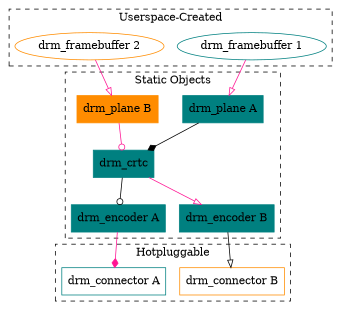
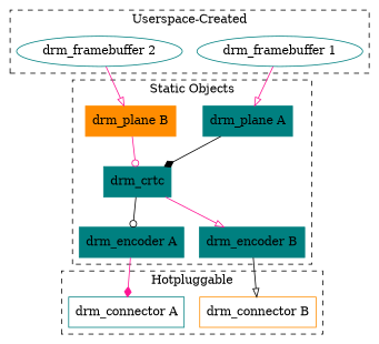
  digraph {
    node [bgcolor=grey color=teal shape=box style=filled]
    edge [arrowhead=onormal color=deeppink]
    "drm_plane A"
    drm_crtc
    "drm_encoder A"
    "drm_encoder B"
    "drm_plane B" [color=darkorange]
    "drm_framebuffer 1" [shape=oval bgcolor="" style=""]
-   "drm_framebuffer 2" [color=darkorange shape=oval bgcolor="" style=""]
+   "drm_framebuffer 2" [shape=oval bgcolor="" style=""]
    "drm_connector A" [bgcolor="" style=""]
    "drm_connector B" [color=darkorange bgcolor="" style=""]
    subgraph cluster_1 {
      label="Static Objects"
      style=dashed
      "drm_plane A"
      drm_crtc
      "drm_encoder A"
      "drm_encoder B"
      "drm_plane B"
    }
    subgraph cluster_2 {
      label="Userspace-Created"
      style=dashed
      "drm_framebuffer 1"
      "drm_framebuffer 2"
    }
    subgraph cluster_3 {
      label=Hotpluggable
      style=dashed
      "drm_connector A"
      "drm_connector B"
    }
    "drm_plane A" -> drm_crtc [arrowhead=diamond color=black]
    drm_crtc -> "drm_encoder A" [arrowhead=odot color=black]
    drm_crtc -> "drm_encoder B"
    "drm_encoder A" -> "drm_connector A" [arrowhead=diamond]
    "drm_encoder B" -> "drm_connector B" [color=black]
    "drm_plane B" -> drm_crtc [arrowhead=odot]
    "drm_framebuffer 1" -> "drm_plane A"
    "drm_framebuffer 2" -> "drm_plane B"
  }
